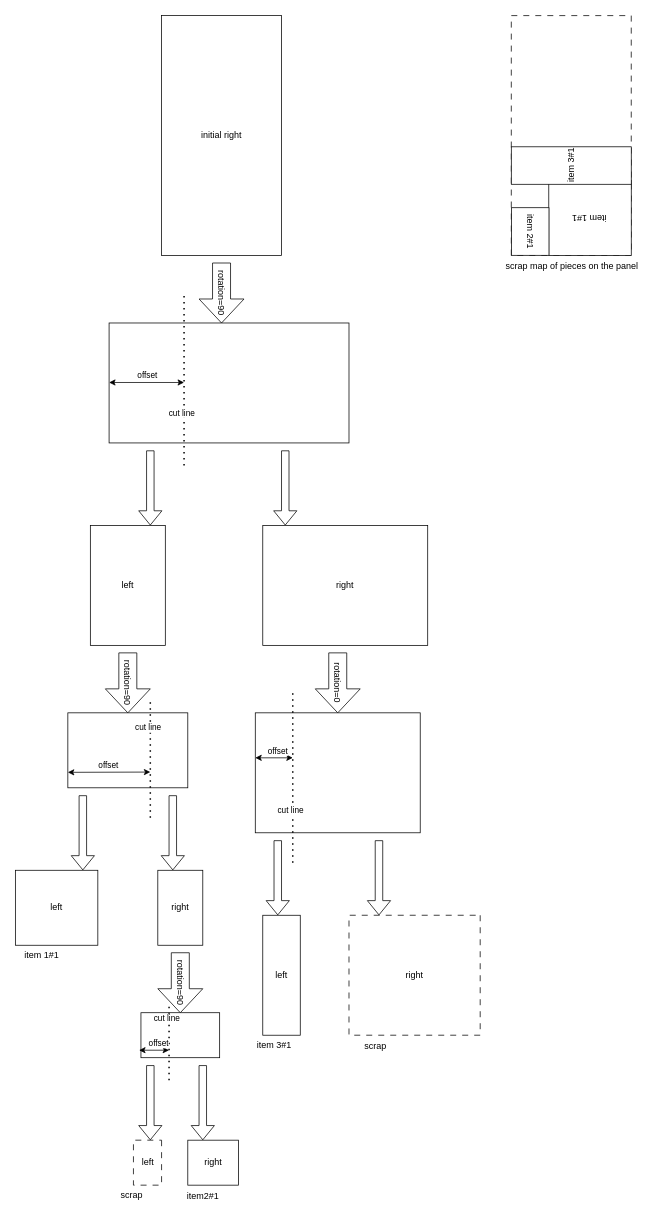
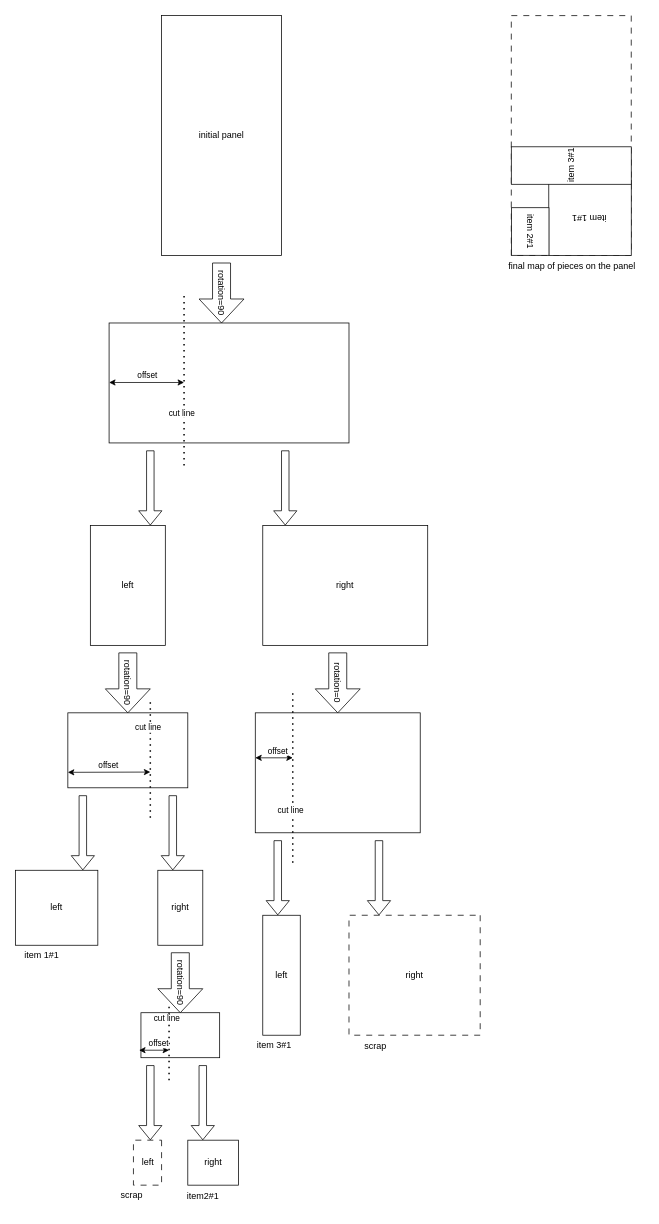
  <mxCell id="0" />
  <mxCell id="1" parent="0" />
  <mxCell id="2" value="" style="rounded=0;whiteSpace=wrap;html=1;direction=south;dashed=1;dashPattern=8 8;" vertex="1" parent="1"><mxGeometry x="681.5" y="20" width="160" height="320" as="geometry" /></mxCell>
- <mxCell id="3" value="initial right" style="rounded=0;whiteSpace=wrap;html=1;direction=south;" vertex="1" parent="1"><mxGeometry x="215" y="20" width="160" height="320" as="geometry" /></mxCell>
+ <mxCell id="3" value="initial panel" style="rounded=0;whiteSpace=wrap;html=1;direction=south;" vertex="1" parent="1"><mxGeometry x="215" y="20" width="160" height="320" as="geometry" /></mxCell>
  <mxCell id="4" value="rotation=90" style="shape=singleArrow;whiteSpace=wrap;html=1;arrowWidth=0.4;arrowSize=0.4;rotation=90;" vertex="1" parent="1"><mxGeometry x="255" y="360" width="80" height="60" as="geometry" /></mxCell>
  <mxCell id="5" value="" style="rounded=0;whiteSpace=wrap;html=1;direction=south;rotation=90;" vertex="1" parent="1"><mxGeometry x="225" y="350" width="160" height="320" as="geometry" /></mxCell>
  <mxCell id="6" value="" style="endArrow=none;dashed=1;html=1;dashPattern=1 3;strokeWidth=2;rounded=0;" edge="1" parent="1"><mxGeometry width="50" height="50" relative="1" as="geometry"><mxPoint x="245" y="620" as="sourcePoint" /><mxPoint x="245" y="390" as="targetPoint" /></mxGeometry></mxCell>
  <mxCell id="7" value="cut line" style="edgeLabel;html=1;align=center;verticalAlign=middle;resizable=0;points=[];" vertex="1" connectable="0" parent="6"><mxGeometry x="0.27" y="4" relative="1" as="geometry"><mxPoint y="75" as="offset" /></mxGeometry></mxCell>
  <mxCell id="8" value="" style="endArrow=classic;startArrow=classic;html=1;rounded=0;" edge="1" parent="1"><mxGeometry width="50" height="50" relative="1" as="geometry"><mxPoint x="145" y="509.38" as="sourcePoint" /><mxPoint x="245" y="509.38" as="targetPoint" /></mxGeometry></mxCell>
  <mxCell id="9" value="offset" style="edgeLabel;html=1;align=center;verticalAlign=middle;resizable=0;points=[];" vertex="1" connectable="0" parent="8"><mxGeometry x="-0.16" y="3" relative="1" as="geometry"><mxPoint x="8" y="-7" as="offset" /></mxGeometry></mxCell>
  <mxCell id="10" value="left" style="rounded=0;whiteSpace=wrap;html=1;direction=south;rotation=0;" vertex="1" parent="1"><mxGeometry x="120" y="700" width="100" height="160" as="geometry" /></mxCell>
  <mxCell id="11" value="right" style="rounded=0;whiteSpace=wrap;html=1;direction=south;rotation=0;" vertex="1" parent="1"><mxGeometry x="350" y="700" width="220" height="160" as="geometry" /></mxCell>
  <mxCell id="12" value="" style="shape=flexArrow;endArrow=classic;html=1;rounded=0;" edge="1" parent="1"><mxGeometry width="50" height="50" relative="1" as="geometry"><mxPoint x="380" y="600" as="sourcePoint" /><mxPoint x="380" y="700" as="targetPoint" /></mxGeometry></mxCell>
  <mxCell id="13" value="" style="shape=flexArrow;endArrow=classic;html=1;rounded=0;" edge="1" parent="1"><mxGeometry width="50" height="50" relative="1" as="geometry"><mxPoint x="200" y="600" as="sourcePoint" /><mxPoint x="200" y="700" as="targetPoint" /></mxGeometry></mxCell>
  <mxCell id="14" value="rotation=0" style="shape=singleArrow;whiteSpace=wrap;html=1;arrowWidth=0.4;arrowSize=0.4;rotation=90;" vertex="1" parent="1"><mxGeometry x="410" y="880" width="80" height="60" as="geometry" /></mxCell>
  <mxCell id="15" value="" style="rounded=0;whiteSpace=wrap;html=1;direction=south;rotation=0;" vertex="1" parent="1"><mxGeometry x="340" y="950" width="220" height="160" as="geometry" /></mxCell>
  <mxCell id="16" value="rotation=90" style="shape=singleArrow;whiteSpace=wrap;html=1;arrowWidth=0.4;arrowSize=0.4;rotation=90;" vertex="1" parent="1"><mxGeometry x="130" y="880" width="80" height="60" as="geometry" /></mxCell>
  <mxCell id="17" value="" style="rounded=0;whiteSpace=wrap;html=1;direction=south;rotation=0;" vertex="1" parent="1"><mxGeometry x="90" y="950" width="160" height="100" as="geometry" /></mxCell>
  <mxCell id="18" value="" style="endArrow=none;dashed=1;html=1;dashPattern=1 3;strokeWidth=2;rounded=0;" edge="1" parent="1"><mxGeometry width="50" height="50" relative="1" as="geometry"><mxPoint x="200" y="1090" as="sourcePoint" /><mxPoint x="200" y="930" as="targetPoint" /></mxGeometry></mxCell>
  <mxCell id="19" value="cut line" style="edgeLabel;html=1;align=center;verticalAlign=middle;resizable=0;points=[];" vertex="1" connectable="0" parent="18"><mxGeometry x="0.27" y="4" relative="1" as="geometry"><mxPoint y="-19" as="offset" /></mxGeometry></mxCell>
  <mxCell id="20" value="" style="endArrow=none;dashed=1;html=1;dashPattern=1 3;strokeWidth=2;rounded=0;" edge="1" parent="1"><mxGeometry width="50" height="50" relative="1" as="geometry"><mxPoint x="390" y="1150" as="sourcePoint" /><mxPoint x="390" y="920" as="targetPoint" /></mxGeometry></mxCell>
  <mxCell id="21" value="cut line" style="edgeLabel;html=1;align=center;verticalAlign=middle;resizable=0;points=[];" vertex="1" connectable="0" parent="20"><mxGeometry x="0.27" y="4" relative="1" as="geometry"><mxPoint y="75" as="offset" /></mxGeometry></mxCell>
  <mxCell id="22" value="" style="endArrow=classic;startArrow=classic;html=1;rounded=0;" edge="1" parent="1"><mxGeometry width="50" height="50" relative="1" as="geometry"><mxPoint x="90" y="1029.37" as="sourcePoint" /><mxPoint x="200" y="1029" as="targetPoint" /></mxGeometry></mxCell>
  <mxCell id="23" value="offset" style="edgeLabel;html=1;align=center;verticalAlign=middle;resizable=0;points=[];" vertex="1" connectable="0" parent="22"><mxGeometry x="-0.16" y="3" relative="1" as="geometry"><mxPoint x="8" y="-7" as="offset" /></mxGeometry></mxCell>
  <mxCell id="24" value="" style="endArrow=classic;startArrow=classic;html=1;rounded=0;" edge="1" parent="1"><mxGeometry width="50" height="50" relative="1" as="geometry"><mxPoint x="340" y="1010" as="sourcePoint" /><mxPoint x="390" y="1010" as="targetPoint" /></mxGeometry></mxCell>
  <mxCell id="25" value="offset" style="edgeLabel;html=1;align=center;verticalAlign=middle;resizable=0;points=[];" vertex="1" connectable="0" parent="24"><mxGeometry x="-0.16" y="3" relative="1" as="geometry"><mxPoint x="8" y="-7" as="offset" /></mxGeometry></mxCell>
  <mxCell id="26" value="left" style="rounded=0;whiteSpace=wrap;html=1;direction=south;rotation=0;" vertex="1" parent="1"><mxGeometry x="20" y="1160" width="110" height="100" as="geometry" /></mxCell>
  <mxCell id="27" value="right" style="rounded=0;whiteSpace=wrap;html=1;direction=south;rotation=0;" vertex="1" parent="1"><mxGeometry x="210" y="1160" width="60" height="100" as="geometry" /></mxCell>
  <mxCell id="28" value="" style="shape=flexArrow;endArrow=classic;html=1;rounded=0;" edge="1" parent="1"><mxGeometry width="50" height="50" relative="1" as="geometry"><mxPoint x="110" y="1060" as="sourcePoint" /><mxPoint x="110" y="1160" as="targetPoint" /></mxGeometry></mxCell>
  <mxCell id="29" value="" style="shape=flexArrow;endArrow=classic;html=1;rounded=0;" edge="1" parent="1"><mxGeometry width="50" height="50" relative="1" as="geometry"><mxPoint x="230" y="1060" as="sourcePoint" /><mxPoint x="230" y="1160" as="targetPoint" /></mxGeometry></mxCell>
  <mxCell id="30" value="" style="shape=flexArrow;endArrow=classic;html=1;rounded=0;" edge="1" parent="1"><mxGeometry width="50" height="50" relative="1" as="geometry"><mxPoint x="370" y="1120" as="sourcePoint" /><mxPoint x="370" y="1220" as="targetPoint" /></mxGeometry></mxCell>
  <mxCell id="31" value="left" style="rounded=0;whiteSpace=wrap;html=1;direction=south;rotation=0;" vertex="1" parent="1"><mxGeometry x="350" y="1220" width="50" height="160" as="geometry" /></mxCell>
  <mxCell id="32" value="item 1#1" style="text;html=1;align=center;verticalAlign=middle;resizable=0;points=[];autosize=1;strokeColor=none;fillColor=none;" vertex="1" parent="1"><mxGeometry x="20" y="1258" width="70" height="30" as="geometry" /></mxCell>
  <mxCell id="33" value="item2#1" style="text;html=1;align=center;verticalAlign=middle;resizable=0;points=[];autosize=1;strokeColor=none;fillColor=none;" vertex="1" parent="1"><mxGeometry x="235" y="1580" width="70" height="30" as="geometry" /></mxCell>
  <mxCell id="34" value="item 3#1" style="text;html=1;align=center;verticalAlign=middle;resizable=0;points=[];autosize=1;strokeColor=none;fillColor=none;" vertex="1" parent="1"><mxGeometry x="330" y="1378" width="70" height="30" as="geometry" /></mxCell>
  <mxCell id="35" value="right" style="rounded=0;whiteSpace=wrap;html=1;direction=south;rotation=0;dashed=1;dashPattern=8 8;" vertex="1" parent="1"><mxGeometry x="465" y="1220" width="175" height="160" as="geometry" /></mxCell>
  <mxCell id="36" value="" style="shape=flexArrow;endArrow=classic;html=1;rounded=0;" edge="1" parent="1"><mxGeometry width="50" height="50" relative="1" as="geometry"><mxPoint x="505" y="1120" as="sourcePoint" /><mxPoint x="505" y="1220" as="targetPoint" /></mxGeometry></mxCell>
  <mxCell id="37" value="scrap" style="text;html=1;align=center;verticalAlign=middle;resizable=0;points=[];autosize=1;strokeColor=none;fillColor=none;" vertex="1" parent="1"><mxGeometry x="475" y="1380" width="50" height="30" as="geometry" /></mxCell>
  <mxCell id="38" value="rotation=90" style="shape=singleArrow;whiteSpace=wrap;html=1;arrowWidth=0.4;arrowSize=0.4;rotation=90;" vertex="1" parent="1"><mxGeometry x="200" y="1280" width="80" height="60" as="geometry" /></mxCell>
  <mxCell id="39" value="" style="rounded=0;whiteSpace=wrap;html=1;direction=south;rotation=0;" vertex="1" parent="1"><mxGeometry x="187.5" y="1350" width="105" height="60" as="geometry" /></mxCell>
  <mxCell id="40" value="" style="endArrow=none;dashed=1;html=1;dashPattern=1 3;strokeWidth=2;rounded=0;" edge="1" parent="1"><mxGeometry width="50" height="50" relative="1" as="geometry"><mxPoint x="225" y="1440" as="sourcePoint" /><mxPoint x="225" y="1340" as="targetPoint" /></mxGeometry></mxCell>
  <mxCell id="41" value="cut line" style="edgeLabel;html=1;align=center;verticalAlign=middle;resizable=0;points=[];" vertex="1" connectable="0" parent="40"><mxGeometry x="0.27" y="4" relative="1" as="geometry"><mxPoint y="-19" as="offset" /></mxGeometry></mxCell>
  <mxCell id="42" value="" style="endArrow=classic;startArrow=classic;html=1;rounded=0;" edge="1" parent="1"><mxGeometry width="50" height="50" relative="1" as="geometry"><mxPoint x="185" y="1400" as="sourcePoint" /><mxPoint x="225" y="1400" as="targetPoint" /></mxGeometry></mxCell>
  <mxCell id="43" value="offset" style="edgeLabel;html=1;align=center;verticalAlign=middle;resizable=0;points=[];" vertex="1" connectable="0" parent="42"><mxGeometry x="-0.16" y="3" relative="1" as="geometry"><mxPoint x="8" y="-7" as="offset" /></mxGeometry></mxCell>
  <mxCell id="44" value="" style="shape=flexArrow;endArrow=classic;html=1;rounded=0;" edge="1" parent="1"><mxGeometry width="50" height="50" relative="1" as="geometry"><mxPoint x="200" y="1420" as="sourcePoint" /><mxPoint x="200" y="1520" as="targetPoint" /></mxGeometry></mxCell>
  <mxCell id="45" value="" style="shape=flexArrow;endArrow=classic;html=1;rounded=0;" edge="1" parent="1"><mxGeometry width="50" height="50" relative="1" as="geometry"><mxPoint x="270" y="1420" as="sourcePoint" /><mxPoint x="270" y="1520" as="targetPoint" /></mxGeometry></mxCell>
  <mxCell id="46" value="left" style="rounded=0;whiteSpace=wrap;html=1;direction=south;rotation=0;dashed=1;dashPattern=8 8;" vertex="1" parent="1"><mxGeometry x="177.5" y="1520" width="37.5" height="60" as="geometry" /></mxCell>
  <mxCell id="47" value="right" style="rounded=0;whiteSpace=wrap;html=1;direction=south;rotation=0;" vertex="1" parent="1"><mxGeometry x="250" y="1520" width="67.5" height="60" as="geometry" /></mxCell>
  <mxCell id="48" value="scrap" style="text;html=1;align=center;verticalAlign=middle;resizable=0;points=[];autosize=1;strokeColor=none;fillColor=none;" vertex="1" parent="1"><mxGeometry x="150" y="1578" width="50" height="30" as="geometry" /></mxCell>
  <mxCell id="49" value="item 1#1" style="rounded=0;whiteSpace=wrap;html=1;direction=south;rotation=-180;" vertex="1" parent="1"><mxGeometry x="731.5" y="240" width="110" height="100" as="geometry" /></mxCell>
  <mxCell id="50" value="item 2#1" style="rounded=0;whiteSpace=wrap;html=1;direction=south;rotation=90;" vertex="1" parent="1"><mxGeometry x="675" y="283" width="63.5" height="50" as="geometry" /></mxCell>
  <mxCell id="51" value="item 3#1" style="rounded=0;whiteSpace=wrap;html=1;direction=south;rotation=-90;" vertex="1" parent="1"><mxGeometry x="736.5" y="140" width="50" height="160" as="geometry" /></mxCell>
- <mxCell id="52" value="scrap map of pieces on the panel" style="text;html=1;align=center;verticalAlign=middle;resizable=0;points=[];autosize=1;strokeColor=none;fillColor=none;" vertex="1" parent="1"><mxGeometry x="666.5" y="340" width="190" height="30" as="geometry" /></mxCell>
+ <mxCell id="52" value="final map of pieces on the panel" style="text;html=1;align=center;verticalAlign=middle;resizable=0;points=[];autosize=1;strokeColor=none;fillColor=none;" vertex="1" parent="1"><mxGeometry x="666.5" y="340" width="190" height="30" as="geometry" /></mxCell>
